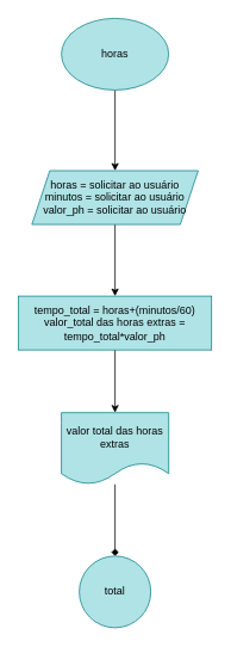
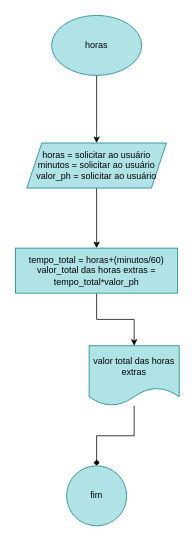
  <mxCell id="0" />
  <mxCell id="1" parent="0" />
  <mxCell id="2" value="" style="edgeStyle=orthogonalEdgeStyle;rounded=0;orthogonalLoop=1;jettySize=auto;html=1;" edge="1" parent="1" source="3" target="5"><mxGeometry relative="1" as="geometry" /></mxCell>
  <mxCell id="3" value="horas" style="ellipse;whiteSpace=wrap;html=1;fillColor=#b0e3e6;strokeColor=#0e8088;" vertex="1" parent="1"><mxGeometry x="68" y="20" width="120" height="80" as="geometry" /></mxCell>
  <mxCell id="4" value="" style="edgeStyle=orthogonalEdgeStyle;rounded=0;orthogonalLoop=1;jettySize=auto;html=1;" edge="1" parent="1" source="5" target="7"><mxGeometry relative="1" as="geometry" /></mxCell>
  <mxCell id="5" value="horas = solicitar ao usuário&lt;div&gt;minutos =&amp;nbsp;&lt;span style=&quot;background-color: transparent; color: light-dark(rgb(0, 0, 0), rgb(255, 255, 255));&quot;&gt;solicitar ao usuário&lt;/span&gt;&lt;/div&gt;&lt;div&gt;valor_ph =&amp;nbsp;&lt;span style=&quot;background-color: transparent; color: light-dark(rgb(0, 0, 0), rgb(255, 255, 255));&quot;&gt;solicitar ao usuário&lt;/span&gt;&lt;/div&gt;" style="shape=parallelogram;perimeter=parallelogramPerimeter;whiteSpace=wrap;html=1;fixedSize=1;fillColor=#b0e3e6;strokeColor=#0e8088;" vertex="1" parent="1"><mxGeometry x="35" y="190" width="186" height="60" as="geometry" /></mxCell>
  <mxCell id="6" value="" style="edgeStyle=orthogonalEdgeStyle;rounded=0;orthogonalLoop=1;jettySize=auto;html=1;" edge="1" parent="1" source="7" target="9"><mxGeometry relative="1" as="geometry" /></mxCell>
  <mxCell id="7" value="tempo_total = horas+(minutos/60)&lt;div&gt;valor_total das horas extras = tempo_total*valor_ph&lt;/div&gt;" style="whiteSpace=wrap;html=1;fillColor=#b0e3e6;strokeColor=#0e8088;" vertex="1" parent="1"><mxGeometry x="20" y="330" width="216" height="60" as="geometry" /></mxCell>
  <mxCell id="8" value="" style="edgeStyle=orthogonalEdgeStyle;rounded=0;orthogonalLoop=1;jettySize=auto;html=1;endArrow=diamond;" edge="1" parent="1" source="9" target="10"><mxGeometry relative="1" as="geometry" /></mxCell>
- <mxCell id="9" value="valor total das horas extras" style="shape=document;whiteSpace=wrap;html=1;boundedLbl=1;fillColor=#b0e3e6;strokeColor=#0e8088;" vertex="1" parent="1"><mxGeometry x="68" y="460" width="120" height="80" as="geometry" /></mxCell>
- <mxCell id="10" value="total" style="ellipse;whiteSpace=wrap;html=1;fillColor=#b0e3e6;strokeColor=#0e8088;" vertex="1" parent="1"><mxGeometry x="88" y="620" width="80" height="80" as="geometry" /></mxCell>
+ <mxCell id="9" value="valor total das horas extras" style="shape=document;whiteSpace=wrap;html=1;boundedLbl=1;fillColor=#b0e3e6;strokeColor=#0e8088;" vertex="1" parent="1"><mxGeometry x="118" y="460" width="120" height="80" as="geometry" /></mxCell>
+ <mxCell id="10" value="fim" style="ellipse;whiteSpace=wrap;html=1;fillColor=#b0e3e6;strokeColor=#0e8088;" vertex="1" parent="1"><mxGeometry x="88" y="620" width="80" height="80" as="geometry" /></mxCell>
